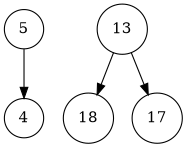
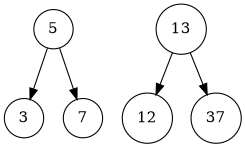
  digraph {
    node [shape=circle]
    5
-   7 [label=4]
+   3
+   7
    13
-   12 [label=18]
-   17
+   12
+   17 [label=37]
+   5 -> 3
    5 -> 7
    13 -> 12
    13 -> 17
  }
